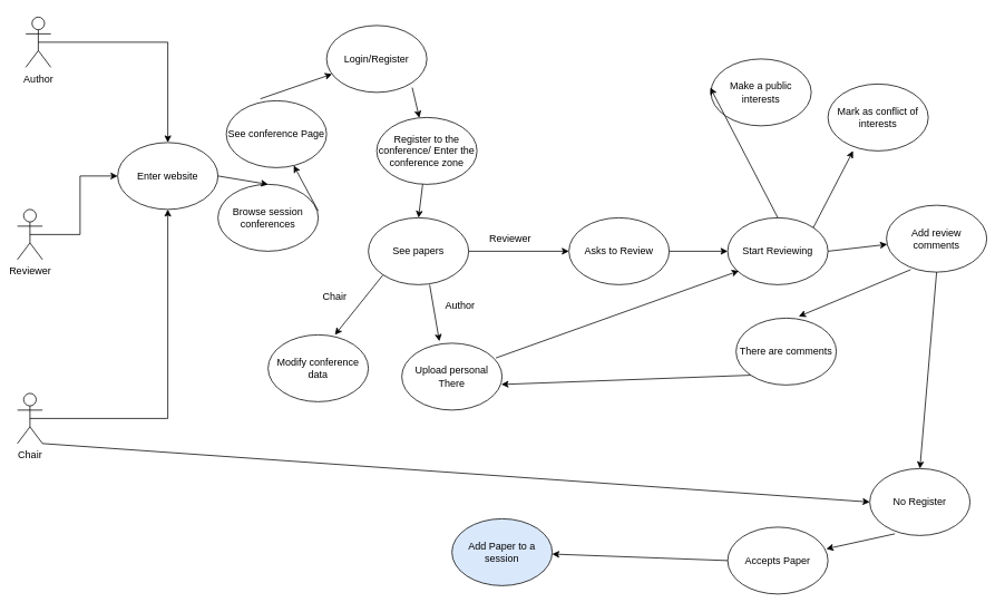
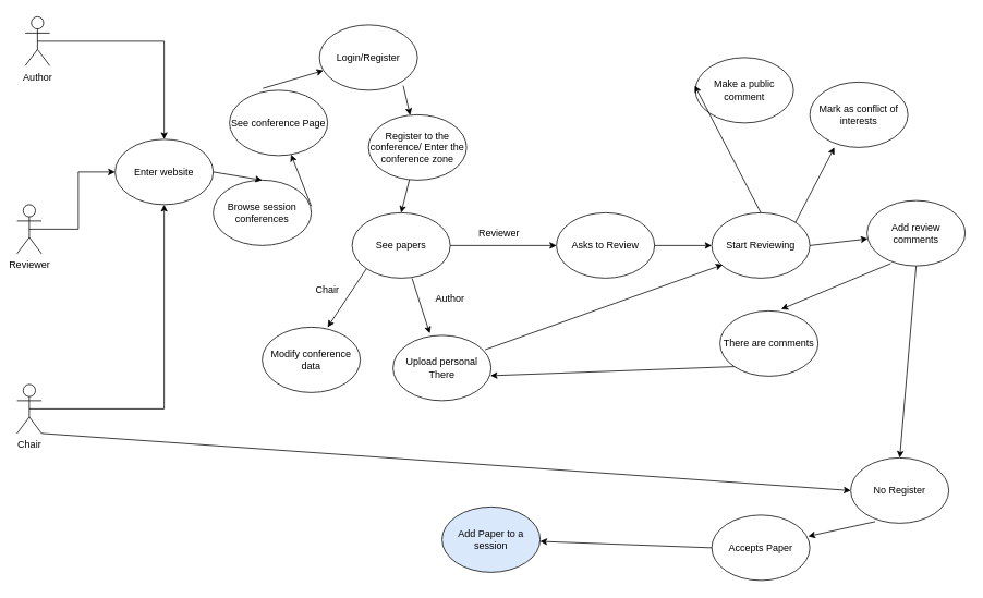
  <mxCell id="0" />
  <mxCell id="1" parent="0" />
  <mxCell id="2" style="edgeStyle=orthogonalEdgeStyle;rounded=0;orthogonalLoop=1;jettySize=auto;html=1;exitX=0.5;exitY=0.5;exitDx=0;exitDy=0;exitPerimeter=0;" edge="1" parent="1" source="3" target="10"><mxGeometry relative="1" as="geometry" /></mxCell>
  <mxCell id="3" value="Author&lt;br&gt;" style="shape=umlActor;verticalLabelPosition=bottom;verticalAlign=top;html=1;outlineConnect=0;" vertex="1" parent="1"><mxGeometry x="30" y="20" width="30" height="60" as="geometry" /></mxCell>
  <mxCell id="4" style="edgeStyle=orthogonalEdgeStyle;rounded=0;orthogonalLoop=1;jettySize=auto;html=1;exitX=0.5;exitY=0.5;exitDx=0;exitDy=0;exitPerimeter=0;" edge="1" parent="1" source="5" target="10"><mxGeometry relative="1" as="geometry" /></mxCell>
  <mxCell id="5" value="Reviewer&lt;br&gt;" style="shape=umlActor;verticalLabelPosition=bottom;verticalAlign=top;html=1;outlineConnect=0;" vertex="1" parent="1"><mxGeometry x="20" y="250" width="30" height="60" as="geometry" /></mxCell>
  <mxCell id="6" style="edgeStyle=orthogonalEdgeStyle;rounded=0;orthogonalLoop=1;jettySize=auto;html=1;exitX=0.5;exitY=0.5;exitDx=0;exitDy=0;exitPerimeter=0;" edge="1" parent="1" source="7" target="10"><mxGeometry relative="1" as="geometry" /></mxCell>
  <mxCell id="7" value="Chair" style="shape=umlActor;verticalLabelPosition=bottom;verticalAlign=top;html=1;outlineConnect=0;" vertex="1" parent="1"><mxGeometry x="20" y="470" width="30" height="60" as="geometry" /></mxCell>
  <mxCell id="8" value="Login/Register" style="ellipse;whiteSpace=wrap;html=1;" vertex="1" parent="1"><mxGeometry x="390" y="30" width="120" height="80" as="geometry" /></mxCell>
  <mxCell id="9" value="Register to the conference/ Enter the conference zone" style="ellipse;whiteSpace=wrap;html=1;" vertex="1" parent="1"><mxGeometry x="450" y="140" width="120" height="80" as="geometry" /></mxCell>
  <mxCell id="10" value="Enter website" style="ellipse;whiteSpace=wrap;html=1;" vertex="1" parent="1"><mxGeometry x="140" y="170" width="120" height="80" as="geometry" /></mxCell>
  <mxCell id="11" value="Browse session conferences" style="ellipse;whiteSpace=wrap;html=1;" vertex="1" parent="1"><mxGeometry x="260" y="220" width="120" height="80" as="geometry" /></mxCell>
  <mxCell id="12" value="" style="endArrow=classic;html=1;rounded=0;exitX=1;exitY=0.5;exitDx=0;exitDy=0;entryX=0.5;entryY=0;entryDx=0;entryDy=0;" edge="1" parent="1" source="10" target="11"><mxGeometry width="50" height="50" relative="1" as="geometry"><mxPoint x="370" y="320" as="sourcePoint" /><mxPoint x="420" y="270" as="targetPoint" /></mxGeometry></mxCell>
- <mxCell id="13" value="See conference Page" style="ellipse;whiteSpace=wrap;html=1;" vertex="1" parent="1"><mxGeometry x="270" y="120" width="120" height="80" as="geometry" /></mxCell>
+ <mxCell id="13" value="See conference Page" style="ellipse;whiteSpace=wrap;html=1;" vertex="1" parent="1"><mxGeometry x="280" y="110" width="120" height="80" as="geometry" /></mxCell>
  <mxCell id="14" value="" style="endArrow=classic;html=1;rounded=0;exitX=1;exitY=0.398;exitDx=0;exitDy=0;exitPerimeter=0;" edge="1" parent="1" source="11" target="13"><mxGeometry width="50" height="50" relative="1" as="geometry"><mxPoint x="370" y="320" as="sourcePoint" /><mxPoint x="420" y="270" as="targetPoint" /></mxGeometry></mxCell>
  <mxCell id="15" value="" style="endArrow=classic;html=1;rounded=0;exitX=0.34;exitY=-0.029;exitDx=0;exitDy=0;exitPerimeter=0;" edge="1" parent="1" source="13" target="8"><mxGeometry width="50" height="50" relative="1" as="geometry"><mxPoint x="400" y="150" as="sourcePoint" /><mxPoint x="450" y="100" as="targetPoint" /></mxGeometry></mxCell>
  <mxCell id="16" value="" style="endArrow=classic;html=1;rounded=0;exitX=0.854;exitY=0.929;exitDx=0;exitDy=0;exitPerimeter=0;" edge="1" parent="1" source="8" target="9"><mxGeometry width="50" height="50" relative="1" as="geometry"><mxPoint x="370" y="320" as="sourcePoint" /><mxPoint x="420" y="270" as="targetPoint" /></mxGeometry></mxCell>
- <mxCell id="17" value="See papers" style="ellipse;whiteSpace=wrap;html=1;" vertex="1" parent="1"><mxGeometry x="440" y="260" width="120" height="80" as="geometry" /></mxCell>
+ <mxCell id="17" value="See papers" style="ellipse;whiteSpace=wrap;html=1;" vertex="1" parent="1"><mxGeometry x="430" y="260" width="120" height="80" as="geometry" /></mxCell>
  <mxCell id="18" value="" style="endArrow=classic;html=1;rounded=0;entryX=0.5;entryY=0;entryDx=0;entryDy=0;" edge="1" parent="1" source="9" target="17"><mxGeometry width="50" height="50" relative="1" as="geometry"><mxPoint x="520" y="390" as="sourcePoint" /><mxPoint x="570" y="340" as="targetPoint" /></mxGeometry></mxCell>
  <mxCell id="19" value="" style="endArrow=classic;html=1;rounded=0;exitX=0;exitY=1;exitDx=0;exitDy=0;" edge="1" parent="1" source="17"><mxGeometry width="50" height="50" relative="1" as="geometry"><mxPoint x="370" y="320" as="sourcePoint" /><mxPoint x="400" y="400" as="targetPoint" /></mxGeometry></mxCell>
  <mxCell id="20" value="Modify conference data" style="ellipse;whiteSpace=wrap;html=1;" vertex="1" parent="1"><mxGeometry x="320" y="400" width="120" height="80" as="geometry" /></mxCell>
  <mxCell id="21" value="Chair" style="text;html=1;strokeColor=none;fillColor=none;align=center;verticalAlign=middle;whiteSpace=wrap;rounded=0;" vertex="1" parent="1"><mxGeometry x="370" y="340" width="60" height="30" as="geometry" /></mxCell>
  <mxCell id="22" value="Upload personal There" style="ellipse;whiteSpace=wrap;html=1;" vertex="1" parent="1"><mxGeometry x="480" y="410" width="120" height="80" as="geometry" /></mxCell>
  <mxCell id="23" value="" style="endArrow=classic;html=1;rounded=0;exitX=0.611;exitY=1.002;exitDx=0;exitDy=0;exitPerimeter=0;entryX=0.375;entryY=-0.029;entryDx=0;entryDy=0;entryPerimeter=0;" edge="1" parent="1" source="17" target="22"><mxGeometry width="50" height="50" relative="1" as="geometry"><mxPoint x="500" y="310" as="sourcePoint" /><mxPoint x="550" y="260" as="targetPoint" /></mxGeometry></mxCell>
  <mxCell id="24" value="Author" style="text;html=1;strokeColor=none;fillColor=none;align=center;verticalAlign=middle;whiteSpace=wrap;rounded=0;" vertex="1" parent="1"><mxGeometry x="520" y="350" width="60" height="30" as="geometry" /></mxCell>
  <mxCell id="25" value="Asks to Review" style="ellipse;whiteSpace=wrap;html=1;" vertex="1" parent="1"><mxGeometry x="680" y="260" width="120" height="80" as="geometry" /></mxCell>
  <mxCell id="26" value="" style="endArrow=classic;html=1;rounded=0;exitX=1;exitY=0.5;exitDx=0;exitDy=0;" edge="1" parent="1" source="17" target="25"><mxGeometry width="50" height="50" relative="1" as="geometry"><mxPoint x="500" y="300" as="sourcePoint" /><mxPoint x="550" y="250" as="targetPoint" /></mxGeometry></mxCell>
  <mxCell id="27" value="Reviewer" style="text;html=1;strokeColor=none;fillColor=none;align=center;verticalAlign=middle;whiteSpace=wrap;rounded=0;" vertex="1" parent="1"><mxGeometry x="580" y="270" width="60" height="30" as="geometry" /></mxCell>
  <mxCell id="28" value="" style="endArrow=classic;html=1;rounded=0;exitX=1;exitY=0.5;exitDx=0;exitDy=0;" edge="1" parent="1" source="25"><mxGeometry width="50" height="50" relative="1" as="geometry"><mxPoint x="830" y="300" as="sourcePoint" /><mxPoint x="870" y="300" as="targetPoint" /></mxGeometry></mxCell>
  <mxCell id="29" value="Start Reviewing" style="ellipse;whiteSpace=wrap;html=1;" vertex="1" parent="1"><mxGeometry x="870" y="260" width="120" height="80" as="geometry" /></mxCell>
  <mxCell id="30" value="Add review comments" style="ellipse;whiteSpace=wrap;html=1;" vertex="1" parent="1"><mxGeometry x="1060" y="245" width="120" height="80" as="geometry" /></mxCell>
  <mxCell id="31" value="" style="endArrow=classic;html=1;rounded=0;exitX=1;exitY=0.5;exitDx=0;exitDy=0;" edge="1" parent="1" source="29" target="30"><mxGeometry width="50" height="50" relative="1" as="geometry"><mxPoint x="830" y="300" as="sourcePoint" /><mxPoint x="880" y="250" as="targetPoint" /></mxGeometry></mxCell>
  <mxCell id="32" value="" style="endArrow=classic;html=1;rounded=0;exitX=1;exitY=0;exitDx=0;exitDy=0;entryX=0.25;entryY=1;entryDx=0;entryDy=0;entryPerimeter=0;" edge="1" parent="1" source="29" target="33"><mxGeometry width="50" height="50" relative="1" as="geometry"><mxPoint x="1000" y="250" as="sourcePoint" /><mxPoint x="1050" y="200" as="targetPoint" /></mxGeometry></mxCell>
  <mxCell id="33" value="Mark as conflict of interests" style="ellipse;whiteSpace=wrap;html=1;" vertex="1" parent="1"><mxGeometry x="990" y="100" width="120" height="80" as="geometry" /></mxCell>
- <mxCell id="34" value="Make a public interests" style="ellipse;whiteSpace=wrap;html=1;" vertex="1" parent="1"><mxGeometry x="850" y="70" width="120" height="80" as="geometry" /></mxCell>
+ <mxCell id="34" value="Make a public comment" style="ellipse;whiteSpace=wrap;html=1;" vertex="1" parent="1"><mxGeometry x="850" y="70" width="120" height="80" as="geometry" /></mxCell>
  <mxCell id="35" value="" style="endArrow=classic;html=1;rounded=0;exitX=0.5;exitY=0;exitDx=0;exitDy=0;entryX=-0.007;entryY=0.429;entryDx=0;entryDy=0;entryPerimeter=0;" edge="1" parent="1" source="29" target="34"><mxGeometry width="50" height="50" relative="1" as="geometry"><mxPoint x="960" y="410" as="sourcePoint" /><mxPoint x="1010" y="360" as="targetPoint" /></mxGeometry></mxCell>
  <mxCell id="36" value="" style="endArrow=classic;html=1;rounded=0;entryX=0.993;entryY=0.617;entryDx=0;entryDy=0;entryPerimeter=0;exitX=0;exitY=1;exitDx=0;exitDy=0;" edge="1" parent="1" source="45" target="22"><mxGeometry width="50" height="50" relative="1" as="geometry"><mxPoint x="990" y="450" as="sourcePoint" /><mxPoint x="900" y="280" as="targetPoint" /></mxGeometry></mxCell>
  <mxCell id="37" value="" style="endArrow=classic;html=1;rounded=0;exitX=0.938;exitY=0.221;exitDx=0;exitDy=0;exitPerimeter=0;entryX=0.111;entryY=0.794;entryDx=0;entryDy=0;entryPerimeter=0;" edge="1" parent="1" source="22" target="29"><mxGeometry width="50" height="50" relative="1" as="geometry"><mxPoint x="750" y="450" as="sourcePoint" /><mxPoint x="800" y="400" as="targetPoint" /></mxGeometry></mxCell>
  <mxCell id="38" value="" style="endArrow=classic;html=1;rounded=0;exitX=0.5;exitY=1;exitDx=0;exitDy=0;entryX=0.5;entryY=0;entryDx=0;entryDy=0;" edge="1" parent="1" source="30" target="39"><mxGeometry width="50" height="50" relative="1" as="geometry"><mxPoint x="820" y="330" as="sourcePoint" /><mxPoint x="1230" y="200" as="targetPoint" /></mxGeometry></mxCell>
  <mxCell id="39" value="No Register" style="ellipse;whiteSpace=wrap;html=1;" vertex="1" parent="1"><mxGeometry x="1040" y="560" width="120" height="80" as="geometry" /></mxCell>
  <mxCell id="40" value="Accepts Paper" style="ellipse;whiteSpace=wrap;html=1;" vertex="1" parent="1"><mxGeometry x="870" y="630" width="120" height="80" as="geometry" /></mxCell>
  <mxCell id="41" value="Add Paper to a session" style="ellipse;whiteSpace=wrap;html=1;fillColor=#dae8fc;" vertex="1" parent="1"><mxGeometry x="540" y="620" width="120" height="80" as="geometry" /></mxCell>
  <mxCell id="42" value="" style="endArrow=classic;html=1;rounded=0;exitX=1;exitY=1;exitDx=0;exitDy=0;exitPerimeter=0;entryX=0;entryY=0.5;entryDx=0;entryDy=0;" edge="1" parent="1" source="7" target="39"><mxGeometry width="50" height="50" relative="1" as="geometry"><mxPoint x="710" y="420" as="sourcePoint" /><mxPoint x="760" y="370" as="targetPoint" /></mxGeometry></mxCell>
  <mxCell id="43" value="" style="endArrow=classic;html=1;rounded=0;exitX=0.25;exitY=0.975;exitDx=0;exitDy=0;exitPerimeter=0;entryX=0.983;entryY=0.325;entryDx=0;entryDy=0;entryPerimeter=0;" edge="1" parent="1" source="39" target="40"><mxGeometry width="50" height="50" relative="1" as="geometry"><mxPoint x="1120" y="730" as="sourcePoint" /><mxPoint x="1170" y="680" as="targetPoint" /></mxGeometry></mxCell>
  <mxCell id="44" value="" style="endArrow=classic;html=1;rounded=0;exitX=0;exitY=0.5;exitDx=0;exitDy=0;" edge="1" parent="1" source="40" target="41"><mxGeometry width="50" height="50" relative="1" as="geometry"><mxPoint x="770" y="700" as="sourcePoint" /><mxPoint x="820" y="650" as="targetPoint" /></mxGeometry></mxCell>
  <mxCell id="45" value="There are comments" style="ellipse;whiteSpace=wrap;html=1;" vertex="1" parent="1"><mxGeometry x="880" y="380" width="120" height="80" as="geometry" /></mxCell>
  <mxCell id="46" value="" style="endArrow=classic;html=1;rounded=0;exitX=0.242;exitY=0.963;exitDx=0;exitDy=0;exitPerimeter=0;entryX=0.625;entryY=-0.025;entryDx=0;entryDy=0;entryPerimeter=0;" edge="1" parent="1" source="30" target="45"><mxGeometry width="50" height="50" relative="1" as="geometry"><mxPoint x="1130" y="390" as="sourcePoint" /><mxPoint x="1180" y="340" as="targetPoint" /></mxGeometry></mxCell>
